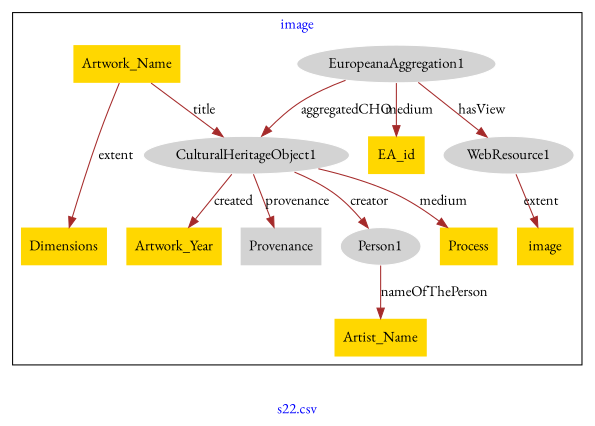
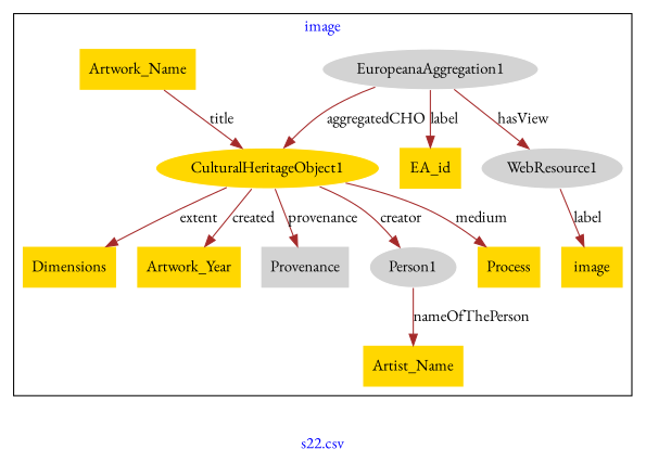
  digraph {
    fontcolor=blue
    fontname="EB Garamond"
    label="s22.csv"
    remincross=true
    node [fillcolor=gold fontname="EB Garamond" style=filled shape=plaintext]
    edge [color=brown fontcolor=black fontname="EB Garamond"]
-   n1 [color=white fillcolor=lightgray label=CulturalHeritageObject1 shape=""]
+   n1 [color=white label=CulturalHeritageObject1 shape=""]
    n2 [color=white fillcolor=lightgray label=Person1 shape=""]
    n3 [color=white fillcolor=lightgray label=EuropeanaAggregation1 shape=""]
    n4 [color=white fillcolor=lightgray label=WebResource1 shape=""]
    n5 [label=EA_id]
    n6 [label=Process]
    n7 [label=Dimensions]
    n8 [label=Artist_Name]
    n9 [label=Artwork_Name]
    n10 [label=Artwork_Year]
    n11 [fillcolor=lightgray label=Provenance]
    n12 [label=image]
    subgraph cluster_1 {
      label=image
      n1
      n2
      n3
      n4
      n5
      n6
      n7
      n8
      n9
      n10
      n11
      n12
    }
    n1 -> n2 [label=creator]
    n1 -> n6 [label=medium]
-   n9 -> n7 [label=extent]
+   n1 -> n7 [label=extent]
    n1 -> n10 [label=created]
    n1 -> n11 [label=provenance]
    n2 -> n8 [label=nameOfThePerson]
    n3 -> n1 [label=aggregatedCHO]
    n3 -> n4 [label=hasView]
-   n3 -> n5 [label=medium]
-   n4 -> n12 [label=extent]
+   n3 -> n5 [label=label]
+   n4 -> n12 [label=label]
    n9 -> n1 [label=title]
  }
